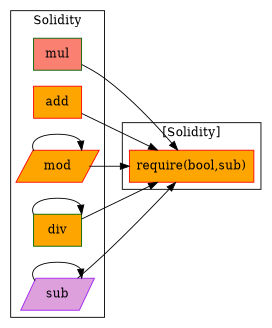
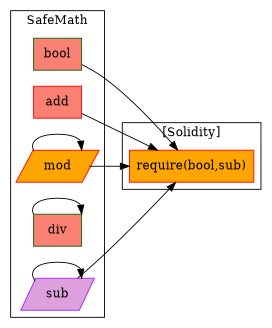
  strict digraph {
    rankdir=LR
    node [color=red fillcolor=orange shape=box style=filled]
-   n1 [color=darkgreen fillcolor=salmon label=mul]
-   n2 [label=add]
+   n1 [color=darkgreen fillcolor=salmon label=bool]
+   n2 [fillcolor=salmon label=add]
    n3 [label=mod shape=parallelogram]
-   n4 [color=darkgreen label=div]
+   n4 [color=darkgreen fillcolor=salmon label=div]
    n5 [color=purple fillcolor=plum label=sub shape=parallelogram]
    n6 [label="require(bool,sub)"]
    subgraph cluster_1 {
-     label=Solidity
+     label=SafeMath
      n1
      n2
      n3
      n4
      n5
    }
    subgraph cluster_2 {
      label="[Solidity]"
      n6
    }
    n1 -> n6
    n2 -> n6
    n3 -> n3
    n3 -> n6
    n4 -> n4
-   n4 -> n6
    n5 -> n5
    n5 -> n6
  }
